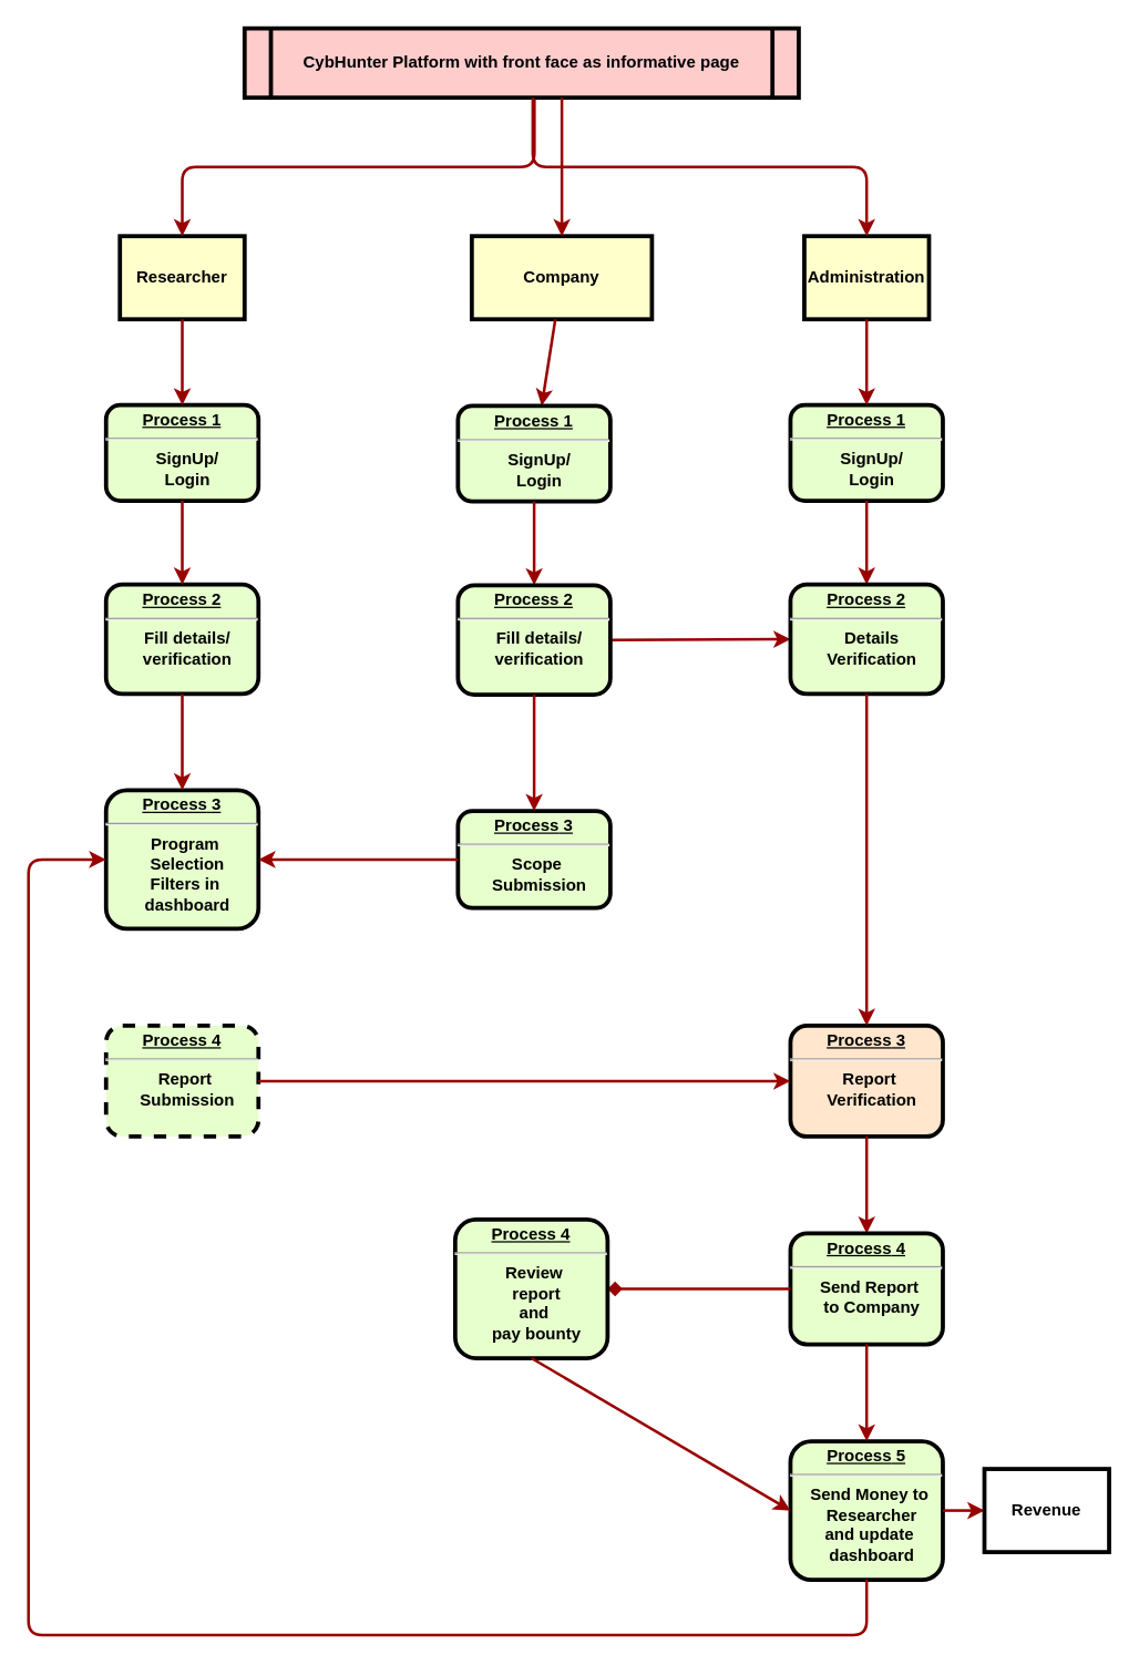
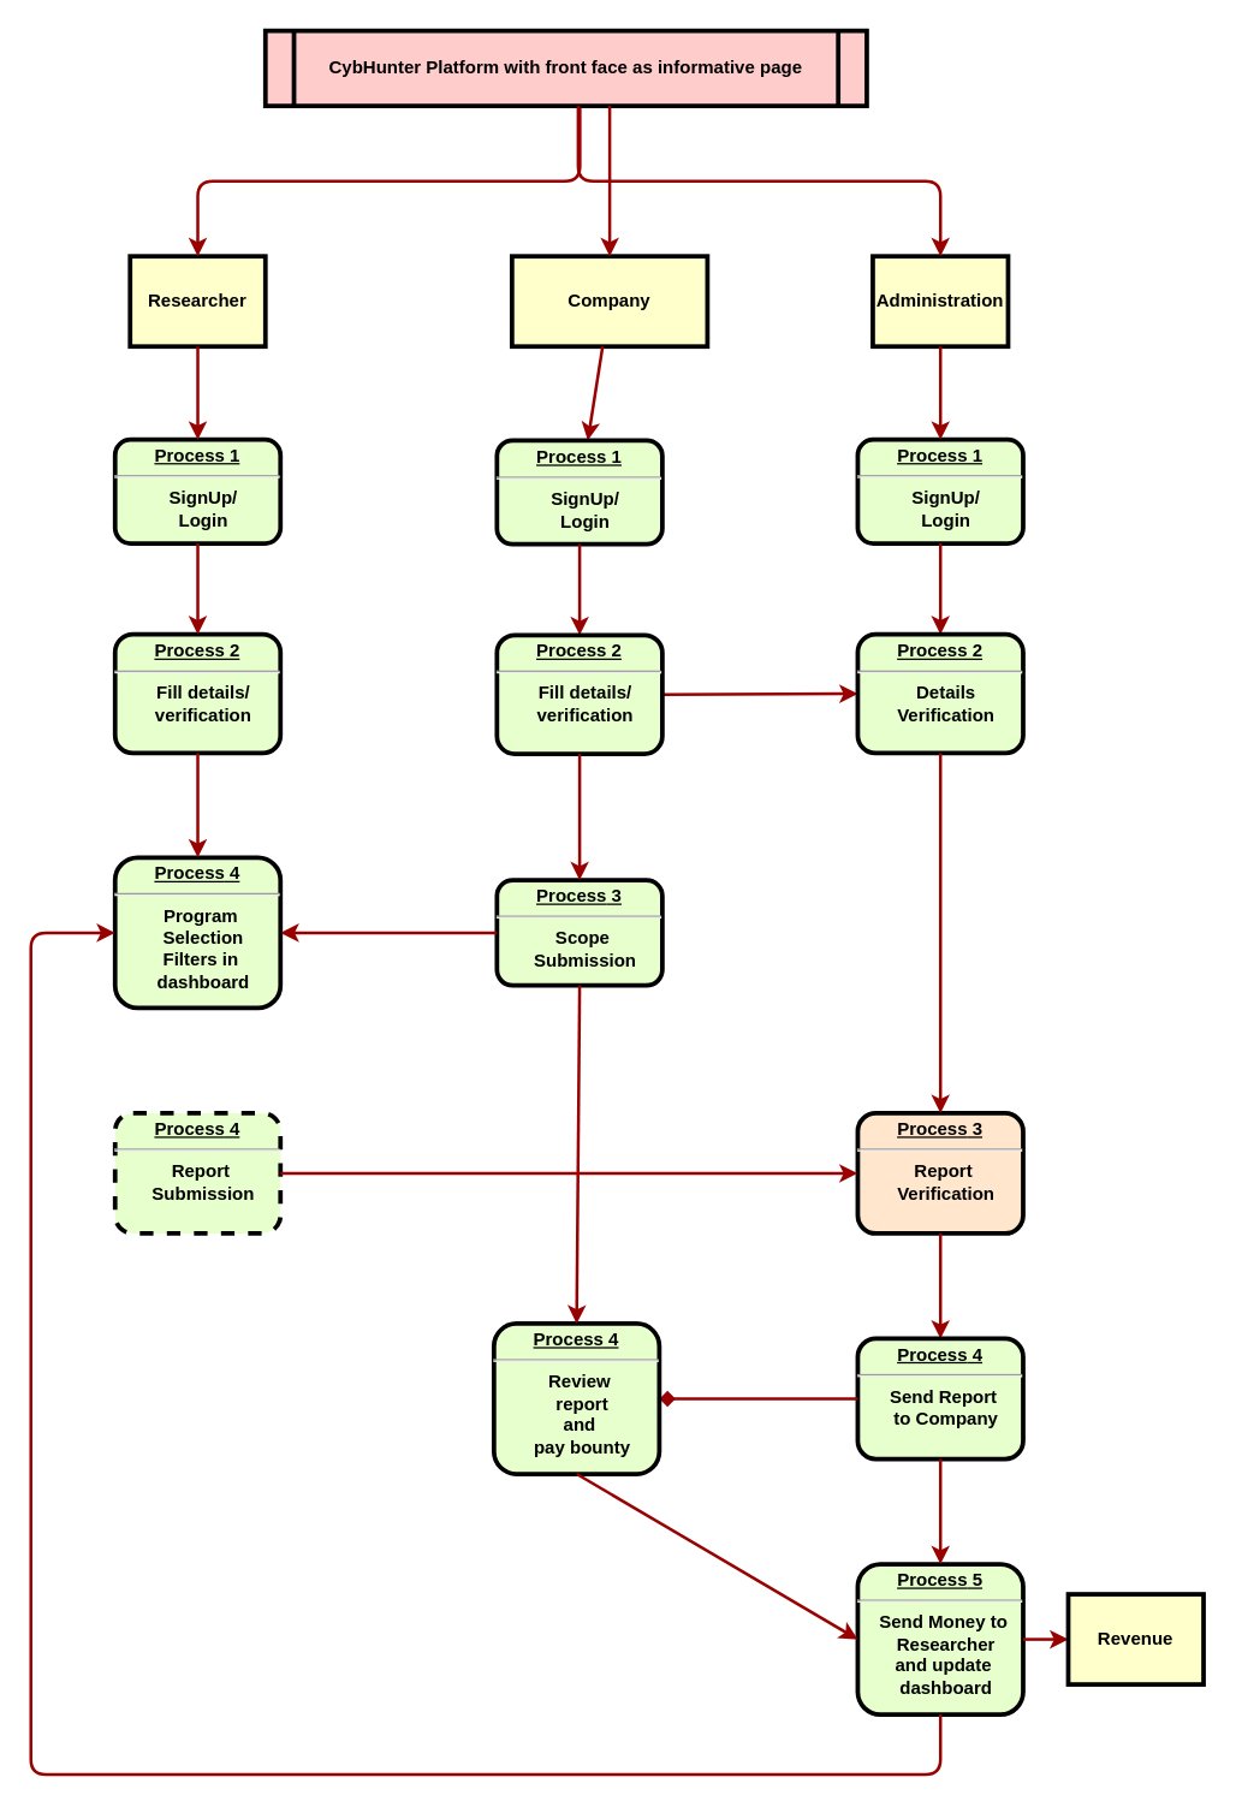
  <mxCell id="0" />
  <mxCell id="1" parent="0" />
  <mxCell id="2" value="&lt;p style=&quot;margin: 0px ; margin-top: 4px ; text-align: center ; text-decoration: underline&quot;&gt;&lt;strong&gt;Process 1&lt;br&gt;&lt;/strong&gt;&lt;/p&gt;&lt;hr&gt;&lt;p style=&quot;margin: 0px ; margin-left: 8px&quot;&gt;&lt;span&gt;SignUp/&lt;/span&gt;&lt;/p&gt;&lt;p style=&quot;margin: 0px ; margin-left: 8px&quot;&gt;Login&lt;/p&gt;" style="verticalAlign=middle;align=center;overflow=fill;fontSize=12;fontFamily=Helvetica;html=1;rounded=1;fontStyle=1;strokeWidth=3;fillColor=#E6FFCC" parent="1" vertex="1"><mxGeometry x="76" y="292" width="110" height="69" as="geometry" /></mxCell>
  <mxCell id="3" value="Company" style="whiteSpace=wrap;align=center;verticalAlign=middle;fontStyle=1;strokeWidth=3;fillColor=#FFFFCC" parent="1" vertex="1"><mxGeometry x="340" y="170" width="130" height="60" as="geometry" /></mxCell>
  <mxCell id="4" value="Researcher" style="whiteSpace=wrap;align=center;verticalAlign=middle;fontStyle=1;strokeWidth=3;fillColor=#FFFFCC" parent="1" vertex="1"><mxGeometry x="86" y="170" width="90" height="60" as="geometry" /></mxCell>
  <mxCell id="5" value="CybHunter Platform with front face as informative page" style="shape=process;whiteSpace=wrap;align=center;verticalAlign=middle;size=0.048;fontStyle=1;strokeWidth=3;fillColor=#FFCCCC" parent="1" vertex="1"><mxGeometry x="176" y="20" width="400" height="50" as="geometry" /></mxCell>
  <mxCell id="6" value="&lt;p style=&quot;margin: 0px ; margin-top: 4px ; text-align: center ; text-decoration: underline&quot;&gt;&lt;strong&gt;Process 2&lt;br&gt;&lt;/strong&gt;&lt;/p&gt;&lt;hr&gt;&lt;p style=&quot;margin: 0px ; margin-left: 8px&quot;&gt;Fill details/&lt;/p&gt;&lt;p style=&quot;margin: 0px ; margin-left: 8px&quot;&gt;verification&lt;/p&gt;" style="verticalAlign=middle;align=center;overflow=fill;fontSize=12;fontFamily=Helvetica;html=1;rounded=1;fontStyle=1;strokeWidth=3;fillColor=#E6FFCC" parent="1" vertex="1"><mxGeometry x="76" y="421.5" width="110" height="79" as="geometry" /></mxCell>
  <mxCell id="7" value="&lt;p style=&quot;margin: 0px ; margin-top: 4px ; text-align: center ; text-decoration: underline&quot;&gt;&lt;strong&gt;&lt;strong&gt;Process&lt;/strong&gt; 3&lt;br&gt;&lt;/strong&gt;&lt;/p&gt;&lt;hr&gt;&lt;p style=&quot;margin: 0px ; margin-left: 8px&quot;&gt;Scope&amp;nbsp;&lt;/p&gt;&lt;p style=&quot;margin: 0px ; margin-left: 8px&quot;&gt;Submission&lt;/p&gt;&lt;p style=&quot;margin: 0px ; margin-left: 8px&quot;&gt;&lt;br&gt;&lt;/p&gt;" style="verticalAlign=middle;align=center;overflow=fill;fontSize=12;fontFamily=Helvetica;html=1;rounded=1;fontStyle=1;strokeWidth=3;fillColor=#E6FFCC" parent="1" vertex="1"><mxGeometry x="330" y="585" width="110" height="70" as="geometry" /></mxCell>
  <mxCell id="8" value="Administration" style="whiteSpace=wrap;align=center;verticalAlign=middle;fontStyle=1;strokeWidth=3;fillColor=#FFFFCC" parent="1" vertex="1"><mxGeometry x="580" y="170" width="90" height="60" as="geometry" /></mxCell>
  <mxCell id="9" value="" style="edgeStyle=none;noEdgeStyle=1;strokeColor=#990000;strokeWidth=2;exitX=0.5;exitY=1;exitDx=0;exitDy=0;" parent="1" source="4" target="2" edge="1"><mxGeometry width="100" height="100" relative="1" as="geometry"><mxPoint x="131" y="240" as="sourcePoint" /><mxPoint x="131" y="290" as="targetPoint" /></mxGeometry></mxCell>
  <mxCell id="10" value="" style="edgeStyle=segmentEdgeStyle;strokeColor=#990000;strokeWidth=2;entryX=0.5;entryY=0;entryDx=0;entryDy=0;exitX=0.52;exitY=1;exitDx=0;exitDy=0;exitPerimeter=0;" parent="1" source="5" target="8" edge="1"><mxGeometry width="100" height="100" relative="1" as="geometry"><mxPoint x="310" y="470" as="sourcePoint" /><mxPoint x="410" y="370" as="targetPoint" /><Array as="points"><mxPoint x="384" y="120" /><mxPoint x="625" y="120" /></Array></mxGeometry></mxCell>
  <mxCell id="11" value="" style="edgeStyle=elbowEdgeStyle;elbow=vertical;strokeColor=#990000;strokeWidth=2;exitX=1;exitY=0.5;exitDx=0;exitDy=0;" parent="1" source="17" target="22" edge="1"><mxGeometry width="100" height="100" relative="1" as="geometry"><mxPoint x="40" y="850" as="sourcePoint" /><mxPoint x="550" y="461" as="targetPoint" /><Array as="points"><mxPoint x="410" y="461" /></Array></mxGeometry></mxCell>
  <mxCell id="12" value="" style="edgeStyle=elbowEdgeStyle;elbow=horizontal;strokeColor=#990000;strokeWidth=2;entryX=0.5;entryY=0;entryDx=0;entryDy=0;" parent="1" source="5" target="3" edge="1"><mxGeometry width="100" height="100" relative="1" as="geometry"><mxPoint x="0" y="610" as="sourcePoint" /><mxPoint x="220" y="150" as="targetPoint" /><Array as="points" /></mxGeometry></mxCell>
  <mxCell id="13" value="" style="edgeStyle=none;noEdgeStyle=1;strokeColor=#990000;strokeWidth=2;exitX=0.5;exitY=1;exitDx=0;exitDy=0;" edge="1" parent="1" source="2" target="6"><mxGeometry width="100" height="100" relative="1" as="geometry"><mxPoint x="131" y="370" as="sourcePoint" /><mxPoint x="130" y="444" as="targetPoint" /></mxGeometry></mxCell>
  <mxCell id="14" value="" style="edgeStyle=none;noEdgeStyle=1;strokeColor=#990000;strokeWidth=2;" edge="1" target="15" parent="1" source="3"><mxGeometry width="100" height="100" relative="1" as="geometry"><mxPoint x="385" y="231" as="sourcePoint" /><mxPoint x="385" y="290.5" as="targetPoint" /></mxGeometry></mxCell>
  <mxCell id="15" value="&lt;p style=&quot;margin: 0px ; margin-top: 4px ; text-align: center ; text-decoration: underline&quot;&gt;&lt;strong&gt;Process 1&lt;br&gt;&lt;/strong&gt;&lt;/p&gt;&lt;hr&gt;&lt;p style=&quot;margin: 0px ; margin-left: 8px&quot;&gt;&lt;span&gt;SignUp/&lt;/span&gt;&lt;/p&gt;&lt;p style=&quot;margin: 0px ; margin-left: 8px&quot;&gt;Login&lt;/p&gt;" style="verticalAlign=middle;align=center;overflow=fill;fontSize=12;fontFamily=Helvetica;html=1;rounded=1;fontStyle=1;strokeWidth=3;fillColor=#E6FFCC" vertex="1" parent="1"><mxGeometry x="330" y="292.5" width="110" height="69" as="geometry" /></mxCell>
  <mxCell id="16" value="" style="edgeStyle=none;noEdgeStyle=1;strokeColor=#990000;strokeWidth=2;exitX=0.5;exitY=1;exitDx=0;exitDy=0;" edge="1" source="15" target="17" parent="1"><mxGeometry width="100" height="100" relative="1" as="geometry"><mxPoint x="385" y="370.5" as="sourcePoint" /><mxPoint x="384" y="444.5" as="targetPoint" /></mxGeometry></mxCell>
  <mxCell id="17" value="&lt;p style=&quot;margin: 0px ; margin-top: 4px ; text-align: center ; text-decoration: underline&quot;&gt;&lt;strong&gt;Process 2&lt;br&gt;&lt;/strong&gt;&lt;/p&gt;&lt;hr&gt;&lt;p style=&quot;margin: 0px ; margin-left: 8px&quot;&gt;Fill details/&lt;/p&gt;&lt;p style=&quot;margin: 0px ; margin-left: 8px&quot;&gt;verification&lt;/p&gt;" style="verticalAlign=middle;align=center;overflow=fill;fontSize=12;fontFamily=Helvetica;html=1;rounded=1;fontStyle=1;strokeWidth=3;fillColor=#E6FFCC" vertex="1" parent="1"><mxGeometry x="330" y="422" width="110" height="79" as="geometry" /></mxCell>
  <mxCell id="18" value="" style="edgeStyle=segmentEdgeStyle;strokeColor=#990000;strokeWidth=2;entryX=0.5;entryY=0;entryDx=0;entryDy=0;exitX=0.523;exitY=1.02;exitDx=0;exitDy=0;exitPerimeter=0;" edge="1" parent="1" source="5" target="4"><mxGeometry width="100" height="100" relative="1" as="geometry"><mxPoint x="394" y="80" as="sourcePoint" /><mxPoint x="635" y="180" as="targetPoint" /><Array as="points"><mxPoint x="385" y="120" /><mxPoint x="131" y="120" /></Array></mxGeometry></mxCell>
  <mxCell id="19" value="&lt;p style=&quot;margin: 0px ; margin-top: 4px ; text-align: center ; text-decoration: underline&quot;&gt;&lt;strong&gt;Process 1&lt;br&gt;&lt;/strong&gt;&lt;/p&gt;&lt;hr&gt;&lt;p style=&quot;margin: 0px ; margin-left: 8px&quot;&gt;&lt;span&gt;SignUp/&lt;/span&gt;&lt;/p&gt;&lt;p style=&quot;margin: 0px ; margin-left: 8px&quot;&gt;Login&lt;/p&gt;" style="verticalAlign=middle;align=center;overflow=fill;fontSize=12;fontFamily=Helvetica;html=1;rounded=1;fontStyle=1;strokeWidth=3;fillColor=#E6FFCC" vertex="1" parent="1"><mxGeometry x="570" y="292" width="110" height="69" as="geometry" /></mxCell>
  <mxCell id="20" value="" style="edgeStyle=none;noEdgeStyle=1;strokeColor=#990000;strokeWidth=2;" edge="1" target="19" parent="1" source="8"><mxGeometry width="100" height="100" relative="1" as="geometry"><mxPoint x="625" y="229.5" as="sourcePoint" /><mxPoint x="625" y="290" as="targetPoint" /></mxGeometry></mxCell>
  <mxCell id="21" value="" style="edgeStyle=none;noEdgeStyle=1;strokeColor=#990000;strokeWidth=2;exitX=0.5;exitY=1;exitDx=0;exitDy=0;" edge="1" parent="1" source="19" target="22"><mxGeometry width="100" height="100" relative="1" as="geometry"><mxPoint x="395" y="371.5" as="sourcePoint" /><mxPoint x="625" y="420" as="targetPoint" /><Array as="points" /></mxGeometry></mxCell>
  <mxCell id="22" value="&lt;p style=&quot;margin: 0px ; margin-top: 4px ; text-align: center ; text-decoration: underline&quot;&gt;&lt;strong&gt;Process 2&lt;br&gt;&lt;/strong&gt;&lt;/p&gt;&lt;hr&gt;&lt;p style=&quot;margin: 0px ; margin-left: 8px&quot;&gt;&lt;span&gt;Details&lt;/span&gt;&lt;/p&gt;&lt;p style=&quot;margin: 0px ; margin-left: 8px&quot;&gt;&lt;span&gt;Verification&lt;/span&gt;&lt;br&gt;&lt;/p&gt;" style="verticalAlign=middle;align=center;overflow=fill;fontSize=12;fontFamily=Helvetica;html=1;rounded=1;fontStyle=1;strokeWidth=3;fillColor=#E6FFCC" vertex="1" parent="1"><mxGeometry x="570" y="421.5" width="110" height="79" as="geometry" /></mxCell>
- <mxCell id="23" value="&lt;p style=&quot;margin: 0px ; margin-top: 4px ; text-align: center ; text-decoration: underline&quot;&gt;&lt;strong&gt;&lt;strong&gt;Process&lt;/strong&gt; 3&lt;br&gt;&lt;/strong&gt;&lt;/p&gt;&lt;hr&gt;&lt;p style=&quot;margin: 0px ; margin-left: 8px&quot;&gt;Program&amp;nbsp;&lt;/p&gt;&lt;p style=&quot;margin: 0px ; margin-left: 8px&quot;&gt;Selection&lt;/p&gt;&lt;p style=&quot;margin: 0px ; margin-left: 8px&quot;&gt;Filters in&amp;nbsp;&lt;/p&gt;&lt;p style=&quot;margin: 0px ; margin-left: 8px&quot;&gt;dashboard&lt;/p&gt;" style="verticalAlign=middle;align=center;overflow=fill;fontSize=12;fontFamily=Helvetica;html=1;rounded=1;fontStyle=1;strokeWidth=3;fillColor=#E6FFCC" vertex="1" parent="1"><mxGeometry x="76" y="570" width="110" height="100" as="geometry" /></mxCell>
+ <mxCell id="23" value="&lt;p style=&quot;margin: 0px ; margin-top: 4px ; text-align: center ; text-decoration: underline&quot;&gt;&lt;strong&gt;&lt;strong&gt;Process&lt;/strong&gt; 4&lt;br&gt;&lt;/strong&gt;&lt;/p&gt;&lt;hr&gt;&lt;p style=&quot;margin: 0px ; margin-left: 8px&quot;&gt;Program&amp;nbsp;&lt;/p&gt;&lt;p style=&quot;margin: 0px ; margin-left: 8px&quot;&gt;Selection&lt;/p&gt;&lt;p style=&quot;margin: 0px ; margin-left: 8px&quot;&gt;Filters in&amp;nbsp;&lt;/p&gt;&lt;p style=&quot;margin: 0px ; margin-left: 8px&quot;&gt;dashboard&lt;/p&gt;" style="verticalAlign=middle;align=center;overflow=fill;fontSize=12;fontFamily=Helvetica;html=1;rounded=1;fontStyle=1;strokeWidth=3;fillColor=#E6FFCC" vertex="1" parent="1"><mxGeometry x="76" y="570" width="110" height="100" as="geometry" /></mxCell>
  <mxCell id="24" value="" style="edgeStyle=elbowEdgeStyle;elbow=vertical;strokeColor=#990000;strokeWidth=2;" edge="1" parent="1" target="23"><mxGeometry width="100" height="100" relative="1" as="geometry"><mxPoint x="330" y="620" as="sourcePoint" /><mxPoint x="580" y="471" as="targetPoint" /><Array as="points"><mxPoint x="330" y="620" /></Array></mxGeometry></mxCell>
  <mxCell id="25" value="" style="edgeStyle=none;noEdgeStyle=1;strokeColor=#990000;strokeWidth=2;exitX=0.5;exitY=1;exitDx=0;exitDy=0;entryX=0.5;entryY=0;entryDx=0;entryDy=0;" edge="1" parent="1" source="6" target="23"><mxGeometry width="100" height="100" relative="1" as="geometry"><mxPoint x="130" y="530" as="sourcePoint" /><mxPoint x="130" y="550" as="targetPoint" /></mxGeometry></mxCell>
  <mxCell id="26" value="" style="edgeStyle=none;noEdgeStyle=1;strokeColor=#990000;strokeWidth=2;exitX=0.5;exitY=1;exitDx=0;exitDy=0;entryX=0.5;entryY=0;entryDx=0;entryDy=0;" edge="1" parent="1" source="17" target="7"><mxGeometry width="100" height="100" relative="1" as="geometry"><mxPoint x="380" y="530" as="sourcePoint" /><mxPoint x="380" y="590.5" as="targetPoint" /></mxGeometry></mxCell>
  <mxCell id="27" value="&lt;p style=&quot;margin: 0px ; margin-top: 4px ; text-align: center ; text-decoration: underline&quot;&gt;&lt;strong&gt;&lt;strong&gt;Process&lt;/strong&gt;&amp;nbsp;4&lt;br&gt;&lt;/strong&gt;&lt;/p&gt;&lt;hr&gt;&lt;p style=&quot;margin: 0px ; margin-left: 8px&quot;&gt;Report&amp;nbsp;&lt;/p&gt;&lt;p style=&quot;margin: 0px ; margin-left: 8px&quot;&gt;Submission&lt;/p&gt;" style="verticalAlign=middle;align=center;overflow=fill;fontSize=12;fontFamily=Helvetica;html=1;rounded=1;fontStyle=1;strokeWidth=3;fillColor=#E6FFCC;dashed=1;" vertex="1" parent="1"><mxGeometry x="76" y="740" width="110" height="80" as="geometry" /></mxCell>
  <mxCell id="28" value="&lt;p style=&quot;margin: 0px ; margin-top: 4px ; text-align: center ; text-decoration: underline&quot;&gt;&lt;strong&gt;&lt;strong&gt;Process&lt;/strong&gt;&amp;nbsp;3&lt;/strong&gt;&lt;/p&gt;&lt;hr&gt;&lt;p style=&quot;margin: 0px ; margin-left: 8px&quot;&gt;Report&amp;nbsp;&lt;/p&gt;&lt;p style=&quot;margin: 0px ; margin-left: 8px&quot;&gt;Verification&lt;/p&gt;" style="verticalAlign=middle;align=center;overflow=fill;fontSize=12;fontFamily=Helvetica;html=1;rounded=1;fontStyle=1;strokeWidth=3;fillColor=#ffe6cc;" vertex="1" parent="1"><mxGeometry x="570" y="740" width="110" height="80" as="geometry" /></mxCell>
  <mxCell id="29" value="" style="edgeStyle=elbowEdgeStyle;elbow=vertical;strokeColor=#990000;strokeWidth=2;exitX=1;exitY=0.5;exitDx=0;exitDy=0;entryX=0;entryY=0.5;entryDx=0;entryDy=0;" edge="1" parent="1" source="27" target="28"><mxGeometry width="100" height="100" relative="1" as="geometry"><mxPoint x="450" y="471.5" as="sourcePoint" /><mxPoint x="580" y="471" as="targetPoint" /><Array as="points"><mxPoint x="370" y="780" /></Array></mxGeometry></mxCell>
  <mxCell id="30" value="" style="edgeStyle=none;noEdgeStyle=1;strokeColor=#990000;strokeWidth=2;exitX=0.5;exitY=1;exitDx=0;exitDy=0;entryX=0.5;entryY=0;entryDx=0;entryDy=0;" edge="1" parent="1" source="22" target="28"><mxGeometry width="100" height="100" relative="1" as="geometry"><mxPoint x="405" y="521" as="sourcePoint" /><mxPoint x="405" y="605" as="targetPoint" /></mxGeometry></mxCell>
  <mxCell id="31" value="" style="edgeStyle=none;noEdgeStyle=1;strokeColor=#990000;strokeWidth=2;entryX=0.5;entryY=0;entryDx=0;entryDy=0;" edge="1" target="32" parent="1" source="28"><mxGeometry width="100" height="100" relative="1" as="geometry"><mxPoint x="625" y="820" as="sourcePoint" /><mxPoint x="889" y="745" as="targetPoint" /></mxGeometry></mxCell>
  <mxCell id="32" value="&lt;p style=&quot;margin: 0px ; margin-top: 4px ; text-align: center ; text-decoration: underline&quot;&gt;&lt;strong&gt;&lt;strong&gt;Process&lt;/strong&gt;&amp;nbsp;4&lt;br&gt;&lt;/strong&gt;&lt;/p&gt;&lt;hr&gt;&lt;p style=&quot;margin: 0px ; margin-left: 8px&quot;&gt;Send Report&amp;nbsp;&lt;/p&gt;&lt;p style=&quot;margin: 0px ; margin-left: 8px&quot;&gt;to Company&lt;/p&gt;" style="verticalAlign=middle;align=center;overflow=fill;fontSize=12;fontFamily=Helvetica;html=1;rounded=1;fontStyle=1;strokeWidth=3;fillColor=#E6FFCC" vertex="1" parent="1"><mxGeometry x="570" y="890" width="110" height="80" as="geometry" /></mxCell>
  <mxCell id="33" value="" style="edgeStyle=elbowEdgeStyle;elbow=vertical;strokeColor=#990000;strokeWidth=2;endArrow=diamond;" edge="1" target="34" parent="1" source="32"><mxGeometry width="100" height="100" relative="1" as="geometry"><mxPoint x="570" y="930" as="sourcePoint" /><mxPoint x="820" y="781" as="targetPoint" /><Array as="points"><mxPoint x="570" y="930" /></Array></mxGeometry></mxCell>
  <mxCell id="34" value="&lt;p style=&quot;margin: 0px ; margin-top: 4px ; text-align: center ; text-decoration: underline&quot;&gt;&lt;strong&gt;&lt;strong&gt;Process&lt;/strong&gt;&amp;nbsp;4&lt;br&gt;&lt;/strong&gt;&lt;/p&gt;&lt;hr&gt;&lt;p style=&quot;margin: 0px ; margin-left: 8px&quot;&gt;Review&amp;nbsp;&lt;/p&gt;&lt;p style=&quot;margin: 0px ; margin-left: 8px&quot;&gt;report&lt;/p&gt;&lt;p style=&quot;margin: 0px ; margin-left: 8px&quot;&gt;and&amp;nbsp;&lt;/p&gt;&lt;p style=&quot;margin: 0px ; margin-left: 8px&quot;&gt;pay bounty&lt;/p&gt;" style="verticalAlign=middle;align=center;overflow=fill;fontSize=12;fontFamily=Helvetica;html=1;rounded=1;fontStyle=1;strokeWidth=3;fillColor=#E6FFCC" vertex="1" parent="1"><mxGeometry x="328" y="880" width="110" height="100" as="geometry" /></mxCell>
+ <mxCell id="35" value="" style="edgeStyle=none;noEdgeStyle=1;strokeColor=#990000;strokeWidth=2;exitX=0.5;exitY=1;exitDx=0;exitDy=0;entryX=0.5;entryY=0;entryDx=0;entryDy=0;" edge="1" parent="1" source="7" target="34"><mxGeometry width="100" height="100" relative="1" as="geometry"><mxPoint x="395" y="511" as="sourcePoint" /><mxPoint x="395" y="595" as="targetPoint" /><Array as="points" /></mxGeometry></mxCell>
  <mxCell id="36" value="&lt;p style=&quot;margin: 0px ; margin-top: 4px ; text-align: center ; text-decoration: underline&quot;&gt;&lt;strong&gt;&lt;strong&gt;Process&lt;/strong&gt;&amp;nbsp;5&lt;br&gt;&lt;/strong&gt;&lt;/p&gt;&lt;hr&gt;&lt;p style=&quot;margin: 0px ; margin-left: 8px&quot;&gt;Send Money to&amp;nbsp;&lt;/p&gt;&lt;p style=&quot;margin: 0px ; margin-left: 8px&quot;&gt;Researcher&lt;/p&gt;&lt;p style=&quot;margin: 0px ; margin-left: 8px&quot;&gt;and update&amp;nbsp;&lt;/p&gt;&lt;p style=&quot;margin: 0px ; margin-left: 8px&quot;&gt;dashboard&lt;/p&gt;" style="verticalAlign=middle;align=center;overflow=fill;fontSize=12;fontFamily=Helvetica;html=1;rounded=1;fontStyle=1;strokeWidth=3;fillColor=#E6FFCC" vertex="1" parent="1"><mxGeometry x="570" y="1040" width="110" height="100" as="geometry" /></mxCell>
  <mxCell id="37" value="" style="edgeStyle=none;noEdgeStyle=1;strokeColor=#990000;strokeWidth=2;entryX=0.5;entryY=0;entryDx=0;entryDy=0;" edge="1" target="36" parent="1"><mxGeometry width="100" height="100" relative="1" as="geometry"><mxPoint x="625" y="970" as="sourcePoint" /><mxPoint x="889" y="895" as="targetPoint" /></mxGeometry></mxCell>
  <mxCell id="38" value="" style="edgeStyle=none;noEdgeStyle=1;strokeColor=#990000;strokeWidth=2;entryX=0;entryY=0.5;entryDx=0;entryDy=0;exitX=0.5;exitY=1;exitDx=0;exitDy=0;" edge="1" parent="1" source="34" target="36"><mxGeometry width="100" height="100" relative="1" as="geometry"><mxPoint x="635" y="980" as="sourcePoint" /><mxPoint x="635" y="1050" as="targetPoint" /></mxGeometry></mxCell>
  <mxCell id="39" value="" style="edgeStyle=none;noEdgeStyle=1;strokeColor=#990000;strokeWidth=2;exitX=0.5;exitY=1;exitDx=0;exitDy=0;entryX=0;entryY=0.5;entryDx=0;entryDy=0;" edge="1" parent="1" source="36" target="23"><mxGeometry width="100" height="100" relative="1" as="geometry"><mxPoint x="393" y="990" as="sourcePoint" /><mxPoint x="20" y="640" as="targetPoint" /><Array as="points"><mxPoint x="625" y="1180" /><mxPoint x="20" y="1180" /><mxPoint x="20" y="620" /></Array></mxGeometry></mxCell>
  <mxCell id="40" value="" style="edgeStyle=none;noEdgeStyle=1;strokeColor=#990000;strokeWidth=2;exitX=1;exitY=0.5;exitDx=0;exitDy=0;" edge="1" parent="1" source="36" target="41"><mxGeometry width="100" height="100" relative="1" as="geometry"><mxPoint x="635" y="830" as="sourcePoint" /><mxPoint x="710" y="1090" as="targetPoint" /></mxGeometry></mxCell>
- <mxCell id="41" value="Revenue" style="whiteSpace=wrap;align=center;verticalAlign=middle;fontStyle=1;strokeWidth=3;fillColor=#ffffff;" vertex="1" parent="1"><mxGeometry x="710" y="1060" width="90" height="60" as="geometry" /></mxCell>
+ <mxCell id="41" value="Revenue" style="whiteSpace=wrap;align=center;verticalAlign=middle;fontStyle=1;strokeWidth=3;fillColor=#FFFFCC" vertex="1" parent="1"><mxGeometry x="710" y="1060" width="90" height="60" as="geometry" /></mxCell>
